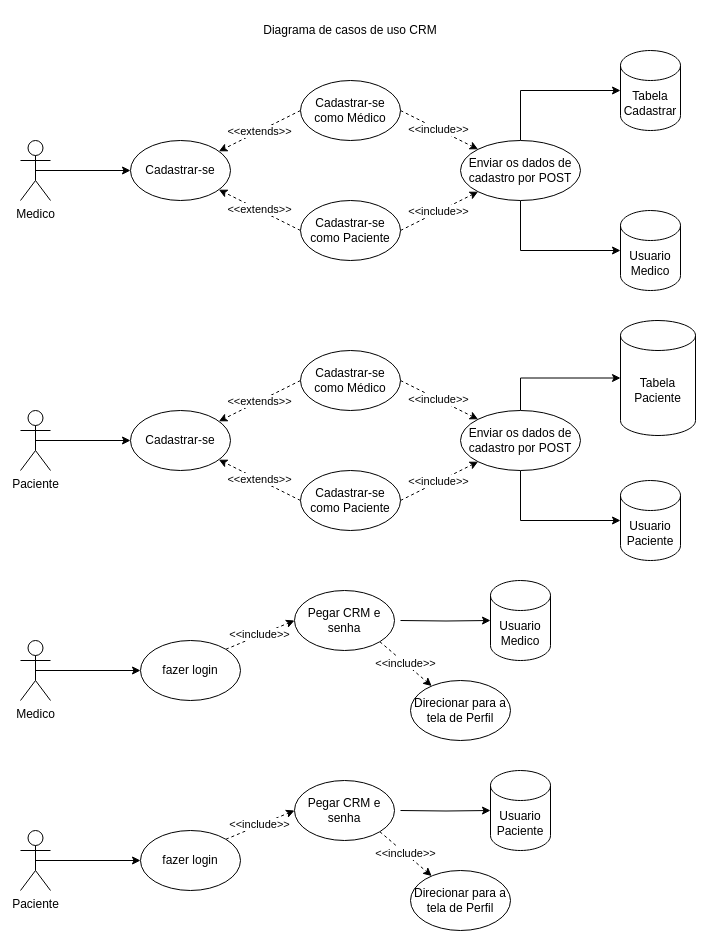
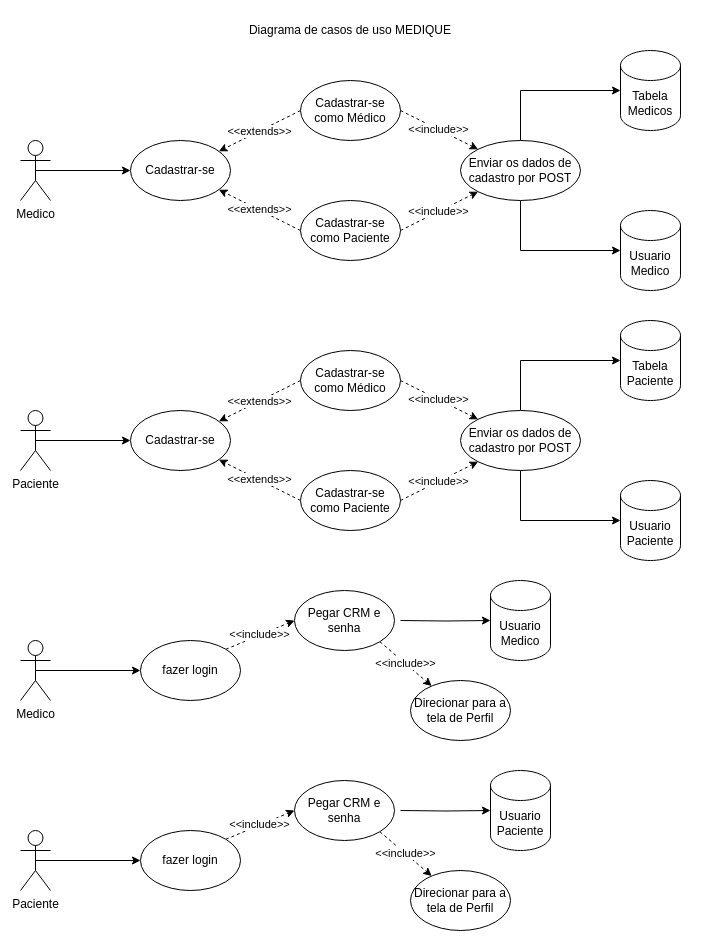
  <mxCell id="0" />
  <mxCell id="1" parent="0" />
- <mxCell id="2" value="Diagrama de casos de uso CRM" style="text;html=1;strokeColor=none;fillColor=none;align=center;verticalAlign=middle;whiteSpace=wrap;rounded=0;" vertex="1" parent="1"><mxGeometry x="240" y="20" width="220" height="20" as="geometry" /></mxCell>
+ <mxCell id="2" value="Diagrama de casos de uso MEDIQUE" style="text;html=1;strokeColor=none;fillColor=none;align=center;verticalAlign=middle;whiteSpace=wrap;rounded=0;" vertex="1" parent="1"><mxGeometry x="240" y="20" width="220" height="20" as="geometry" /></mxCell>
  <mxCell id="3" style="edgeStyle=orthogonalEdgeStyle;rounded=0;orthogonalLoop=1;jettySize=auto;html=1;exitX=0.5;exitY=0.5;exitDx=0;exitDy=0;exitPerimeter=0;entryX=0;entryY=0.5;entryDx=0;entryDy=0;" edge="1" parent="1" source="4" target="7"><mxGeometry relative="1" as="geometry" /></mxCell>
  <mxCell id="4" value="Medico" style="shape=umlActor;verticalLabelPosition=bottom;verticalAlign=top;html=1;outlineConnect=0;" vertex="1" parent="1"><mxGeometry x="20" y="140" width="30" height="60" as="geometry" /></mxCell>
- <mxCell id="5" value="Tabela&lt;br&gt;Cadastrar" style="shape=cylinder3;whiteSpace=wrap;html=1;boundedLbl=1;backgroundOutline=1;size=15;" vertex="1" parent="1"><mxGeometry x="620" y="50" width="60" height="80" as="geometry" /></mxCell>
+ <mxCell id="5" value="Tabela&lt;br&gt;Medicos" style="shape=cylinder3;whiteSpace=wrap;html=1;boundedLbl=1;backgroundOutline=1;size=15;" vertex="1" parent="1"><mxGeometry x="620" y="50" width="60" height="80" as="geometry" /></mxCell>
  <mxCell id="6" value="Usuario&lt;br&gt;Medico" style="shape=cylinder3;whiteSpace=wrap;html=1;boundedLbl=1;backgroundOutline=1;size=15;" vertex="1" parent="1"><mxGeometry x="620" y="210" width="60" height="80" as="geometry" /></mxCell>
  <mxCell id="7" value="Cadastrar-se" style="ellipse;whiteSpace=wrap;html=1;" vertex="1" parent="1"><mxGeometry x="130" y="140" width="100" height="60" as="geometry" /></mxCell>
  <mxCell id="8" value="&amp;lt;&amp;lt;extends&amp;gt;&amp;gt;" style="edgeStyle=none;rounded=0;orthogonalLoop=1;jettySize=auto;html=1;exitX=0;exitY=0.5;exitDx=0;exitDy=0;dashed=1;" edge="1" parent="1" source="10" target="7"><mxGeometry relative="1" as="geometry" /></mxCell>
  <mxCell id="9" value="&amp;lt;&amp;lt;include&amp;gt;&amp;gt;" style="edgeStyle=none;rounded=0;orthogonalLoop=1;jettySize=auto;html=1;exitX=1;exitY=0.5;exitDx=0;exitDy=0;entryX=0;entryY=0;entryDx=0;entryDy=0;dashed=1;" edge="1" parent="1" source="10" target="16"><mxGeometry relative="1" as="geometry" /></mxCell>
  <mxCell id="10" value="Cadastrar-se como Médico" style="ellipse;whiteSpace=wrap;html=1;" vertex="1" parent="1"><mxGeometry x="300" y="80" width="100" height="60" as="geometry" /></mxCell>
  <mxCell id="11" value="&amp;lt;&amp;lt;extends&amp;gt;&amp;gt;" style="rounded=0;orthogonalLoop=1;jettySize=auto;html=1;exitX=0;exitY=0.5;exitDx=0;exitDy=0;dashed=1;" edge="1" parent="1" source="13" target="7"><mxGeometry relative="1" as="geometry" /></mxCell>
  <mxCell id="12" value="&amp;lt;&amp;lt;include&amp;gt;&amp;gt;" style="edgeStyle=none;rounded=0;orthogonalLoop=1;jettySize=auto;html=1;exitX=1;exitY=0.5;exitDx=0;exitDy=0;entryX=0;entryY=1;entryDx=0;entryDy=0;dashed=1;" edge="1" parent="1" source="13" target="16"><mxGeometry relative="1" as="geometry" /></mxCell>
  <mxCell id="13" value="Cadastrar-se como Paciente" style="ellipse;whiteSpace=wrap;html=1;" vertex="1" parent="1"><mxGeometry x="300" y="200" width="100" height="60" as="geometry" /></mxCell>
  <mxCell id="14" style="edgeStyle=orthogonalEdgeStyle;rounded=0;orthogonalLoop=1;jettySize=auto;html=1;exitX=0.5;exitY=0;exitDx=0;exitDy=0;entryX=0;entryY=0.5;entryDx=0;entryDy=0;entryPerimeter=0;" edge="1" parent="1" source="16" target="5"><mxGeometry relative="1" as="geometry" /></mxCell>
  <mxCell id="15" style="edgeStyle=orthogonalEdgeStyle;rounded=0;orthogonalLoop=1;jettySize=auto;html=1;exitX=0.5;exitY=1;exitDx=0;exitDy=0;entryX=0;entryY=0.5;entryDx=0;entryDy=0;entryPerimeter=0;" edge="1" parent="1" source="16" target="6"><mxGeometry relative="1" as="geometry" /></mxCell>
  <mxCell id="16" value="Enviar os dados de cadastro por POST" style="ellipse;whiteSpace=wrap;html=1;" vertex="1" parent="1"><mxGeometry x="460" y="140" width="120" height="60" as="geometry" /></mxCell>
  <mxCell id="17" style="edgeStyle=orthogonalEdgeStyle;rounded=0;orthogonalLoop=1;jettySize=auto;html=1;exitX=0.5;exitY=0.5;exitDx=0;exitDy=0;exitPerimeter=0;entryX=0;entryY=0.5;entryDx=0;entryDy=0;" edge="1" source="18" target="21" parent="1"><mxGeometry relative="1" as="geometry" /></mxCell>
  <mxCell id="18" value="Paciente" style="shape=umlActor;verticalLabelPosition=bottom;verticalAlign=top;html=1;outlineConnect=0;" vertex="1" parent="1"><mxGeometry x="20" y="410" width="30" height="60" as="geometry" /></mxCell>
- <mxCell id="19" value="Tabela&lt;br&gt;Paciente" style="shape=cylinder3;whiteSpace=wrap;html=1;boundedLbl=1;backgroundOutline=1;size=15;" vertex="1" parent="1"><mxGeometry x="620" y="320" width="75" height="115" as="geometry" /></mxCell>
+ <mxCell id="19" value="Tabela&lt;br&gt;Paciente" style="shape=cylinder3;whiteSpace=wrap;html=1;boundedLbl=1;backgroundOutline=1;size=15;" vertex="1" parent="1"><mxGeometry x="620" y="320" width="60" height="80" as="geometry" /></mxCell>
  <mxCell id="20" value="Usuario&lt;br&gt;Paciente" style="shape=cylinder3;whiteSpace=wrap;html=1;boundedLbl=1;backgroundOutline=1;size=15;" vertex="1" parent="1"><mxGeometry x="620" y="480" width="60" height="80" as="geometry" /></mxCell>
  <mxCell id="21" value="Cadastrar-se" style="ellipse;whiteSpace=wrap;html=1;" vertex="1" parent="1"><mxGeometry x="130" y="410" width="100" height="60" as="geometry" /></mxCell>
  <mxCell id="22" value="&amp;lt;&amp;lt;extends&amp;gt;&amp;gt;" style="edgeStyle=none;rounded=0;orthogonalLoop=1;jettySize=auto;html=1;exitX=0;exitY=0.5;exitDx=0;exitDy=0;dashed=1;" edge="1" source="24" target="21" parent="1"><mxGeometry relative="1" as="geometry" /></mxCell>
  <mxCell id="23" value="&amp;lt;&amp;lt;include&amp;gt;&amp;gt;" style="edgeStyle=none;rounded=0;orthogonalLoop=1;jettySize=auto;html=1;exitX=1;exitY=0.5;exitDx=0;exitDy=0;entryX=0;entryY=0;entryDx=0;entryDy=0;dashed=1;" edge="1" source="24" target="30" parent="1"><mxGeometry relative="1" as="geometry" /></mxCell>
  <mxCell id="24" value="Cadastrar-se como Médico" style="ellipse;whiteSpace=wrap;html=1;" vertex="1" parent="1"><mxGeometry x="300" y="350" width="100" height="60" as="geometry" /></mxCell>
  <mxCell id="25" value="&amp;lt;&amp;lt;extends&amp;gt;&amp;gt;" style="rounded=0;orthogonalLoop=1;jettySize=auto;html=1;exitX=0;exitY=0.5;exitDx=0;exitDy=0;dashed=1;" edge="1" source="27" target="21" parent="1"><mxGeometry relative="1" as="geometry" /></mxCell>
  <mxCell id="26" value="&amp;lt;&amp;lt;include&amp;gt;&amp;gt;" style="edgeStyle=none;rounded=0;orthogonalLoop=1;jettySize=auto;html=1;exitX=1;exitY=0.5;exitDx=0;exitDy=0;entryX=0;entryY=1;entryDx=0;entryDy=0;dashed=1;" edge="1" source="27" target="30" parent="1"><mxGeometry relative="1" as="geometry" /></mxCell>
  <mxCell id="27" value="Cadastrar-se como Paciente" style="ellipse;whiteSpace=wrap;html=1;" vertex="1" parent="1"><mxGeometry x="300" y="470" width="100" height="60" as="geometry" /></mxCell>
  <mxCell id="28" style="edgeStyle=orthogonalEdgeStyle;rounded=0;orthogonalLoop=1;jettySize=auto;html=1;exitX=0.5;exitY=0;exitDx=0;exitDy=0;entryX=0;entryY=0.5;entryDx=0;entryDy=0;entryPerimeter=0;" edge="1" source="30" target="19" parent="1"><mxGeometry relative="1" as="geometry" /></mxCell>
  <mxCell id="29" style="edgeStyle=orthogonalEdgeStyle;rounded=0;orthogonalLoop=1;jettySize=auto;html=1;exitX=0.5;exitY=1;exitDx=0;exitDy=0;entryX=0;entryY=0.5;entryDx=0;entryDy=0;entryPerimeter=0;" edge="1" source="30" target="20" parent="1"><mxGeometry relative="1" as="geometry" /></mxCell>
  <mxCell id="30" value="Enviar os dados de cadastro por POST" style="ellipse;whiteSpace=wrap;html=1;" vertex="1" parent="1"><mxGeometry x="460" y="410" width="120" height="60" as="geometry" /></mxCell>
  <mxCell id="31" style="edgeStyle=orthogonalEdgeStyle;rounded=0;orthogonalLoop=1;jettySize=auto;html=1;exitX=0.5;exitY=0.5;exitDx=0;exitDy=0;exitPerimeter=0;" edge="1" parent="1" source="32" target="34"><mxGeometry relative="1" as="geometry" /></mxCell>
  <mxCell id="32" value="Medico" style="shape=umlActor;verticalLabelPosition=bottom;verticalAlign=top;html=1;outlineConnect=0;" vertex="1" parent="1"><mxGeometry x="20" y="640" width="30" height="60" as="geometry" /></mxCell>
  <mxCell id="33" value="&amp;lt;&amp;lt;include&amp;gt;&amp;gt;" style="rounded=0;orthogonalLoop=1;jettySize=auto;html=1;exitX=1;exitY=0;exitDx=0;exitDy=0;entryX=0;entryY=0.5;entryDx=0;entryDy=0;dashed=1;" edge="1" parent="1" source="34" target="36"><mxGeometry relative="1" as="geometry" /></mxCell>
  <mxCell id="34" value="fazer login" style="ellipse;whiteSpace=wrap;html=1;" vertex="1" parent="1"><mxGeometry x="140" y="640" width="100" height="60" as="geometry" /></mxCell>
  <mxCell id="35" value="&amp;lt;&amp;lt;include&amp;gt;&amp;gt;" style="edgeStyle=none;rounded=0;orthogonalLoop=1;jettySize=auto;html=1;exitX=1;exitY=1;exitDx=0;exitDy=0;dashed=1;" edge="1" parent="1" source="36" target="39"><mxGeometry relative="1" as="geometry" /></mxCell>
  <mxCell id="36" value="Pegar CRM e senha" style="ellipse;whiteSpace=wrap;html=1;" vertex="1" parent="1"><mxGeometry x="294" y="590" width="100" height="60" as="geometry" /></mxCell>
  <mxCell id="37" style="edgeStyle=orthogonalEdgeStyle;rounded=0;orthogonalLoop=1;jettySize=auto;html=1;" edge="1" parent="1" target="38"><mxGeometry relative="1" as="geometry"><mxPoint x="400" y="620" as="sourcePoint" /><mxPoint x="500" y="620" as="targetPoint" /></mxGeometry></mxCell>
  <mxCell id="38" value="Usuario&lt;br&gt;Medico" style="shape=cylinder3;whiteSpace=wrap;html=1;boundedLbl=1;backgroundOutline=1;size=15;" vertex="1" parent="1"><mxGeometry x="490" y="580" width="60" height="80" as="geometry" /></mxCell>
  <mxCell id="39" value="Direcionar para a tela de Perfil" style="ellipse;whiteSpace=wrap;html=1;" vertex="1" parent="1"><mxGeometry x="410" y="680" width="100" height="60" as="geometry" /></mxCell>
  <mxCell id="40" style="edgeStyle=orthogonalEdgeStyle;rounded=0;orthogonalLoop=1;jettySize=auto;html=1;exitX=0.5;exitY=0.5;exitDx=0;exitDy=0;exitPerimeter=0;" edge="1" source="41" target="43" parent="1"><mxGeometry relative="1" as="geometry" /></mxCell>
  <mxCell id="41" value="Paciente" style="shape=umlActor;verticalLabelPosition=bottom;verticalAlign=top;html=1;outlineConnect=0;" vertex="1" parent="1"><mxGeometry x="20" y="830" width="30" height="60" as="geometry" /></mxCell>
  <mxCell id="42" value="&amp;lt;&amp;lt;include&amp;gt;&amp;gt;" style="rounded=0;orthogonalLoop=1;jettySize=auto;html=1;exitX=1;exitY=0;exitDx=0;exitDy=0;entryX=0;entryY=0.5;entryDx=0;entryDy=0;dashed=1;" edge="1" source="43" target="45" parent="1"><mxGeometry relative="1" as="geometry" /></mxCell>
  <mxCell id="43" value="fazer login" style="ellipse;whiteSpace=wrap;html=1;" vertex="1" parent="1"><mxGeometry x="140" y="830" width="100" height="60" as="geometry" /></mxCell>
  <mxCell id="44" value="&amp;lt;&amp;lt;include&amp;gt;&amp;gt;" style="edgeStyle=none;rounded=0;orthogonalLoop=1;jettySize=auto;html=1;exitX=1;exitY=1;exitDx=0;exitDy=0;dashed=1;" edge="1" source="45" target="48" parent="1"><mxGeometry relative="1" as="geometry" /></mxCell>
  <mxCell id="45" value="Pegar CRM e senha" style="ellipse;whiteSpace=wrap;html=1;" vertex="1" parent="1"><mxGeometry x="294" y="780" width="100" height="60" as="geometry" /></mxCell>
  <mxCell id="46" style="edgeStyle=orthogonalEdgeStyle;rounded=0;orthogonalLoop=1;jettySize=auto;html=1;" edge="1" target="47" parent="1"><mxGeometry relative="1" as="geometry"><mxPoint x="400" y="810" as="sourcePoint" /><mxPoint x="500" y="810" as="targetPoint" /></mxGeometry></mxCell>
  <mxCell id="47" value="Usuario&lt;br&gt;Paciente" style="shape=cylinder3;whiteSpace=wrap;html=1;boundedLbl=1;backgroundOutline=1;size=15;" vertex="1" parent="1"><mxGeometry x="490" y="770" width="60" height="80" as="geometry" /></mxCell>
  <mxCell id="48" value="Direcionar para a tela de Perfil" style="ellipse;whiteSpace=wrap;html=1;" vertex="1" parent="1"><mxGeometry x="410" y="870" width="100" height="60" as="geometry" /></mxCell>
